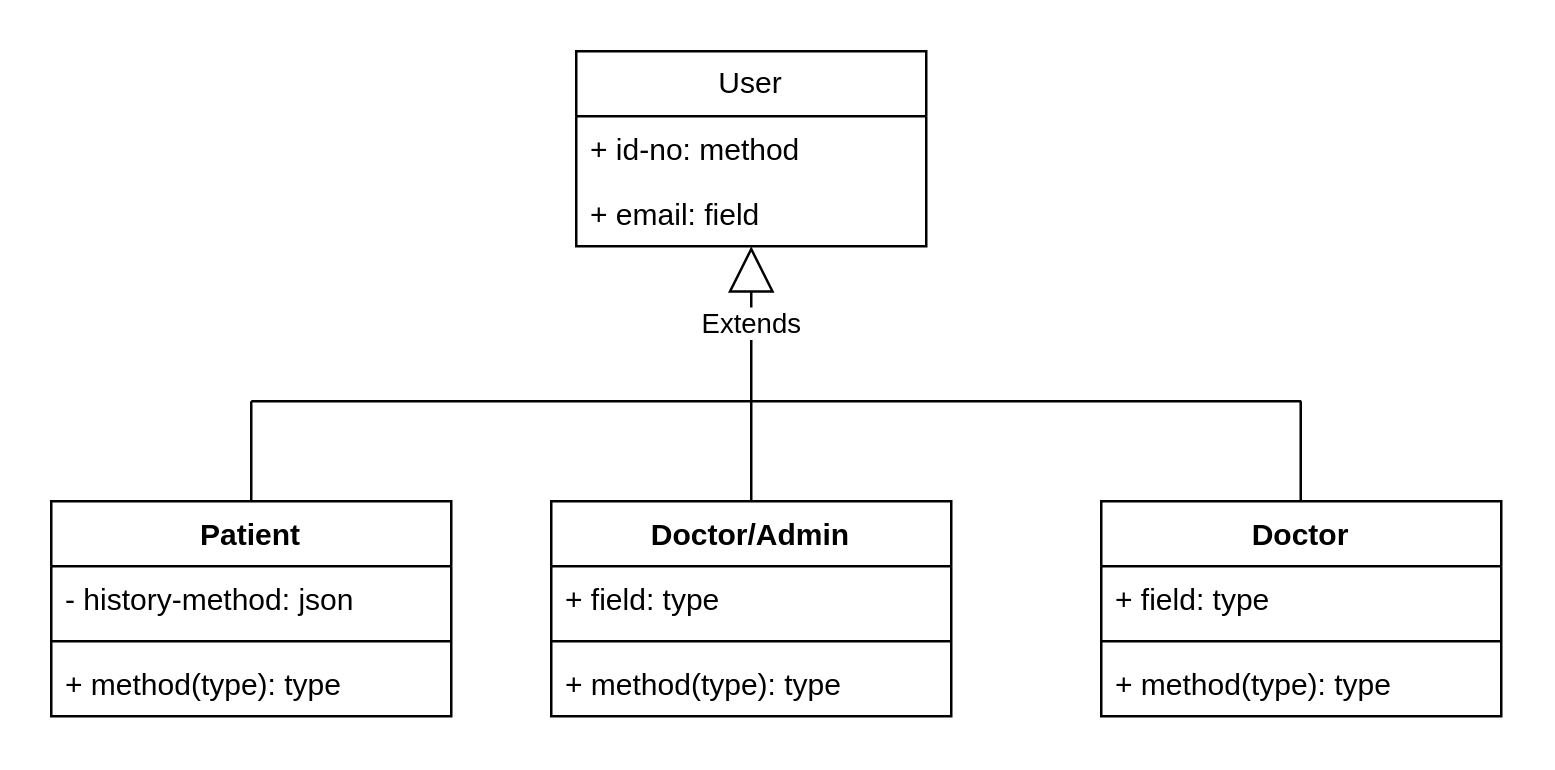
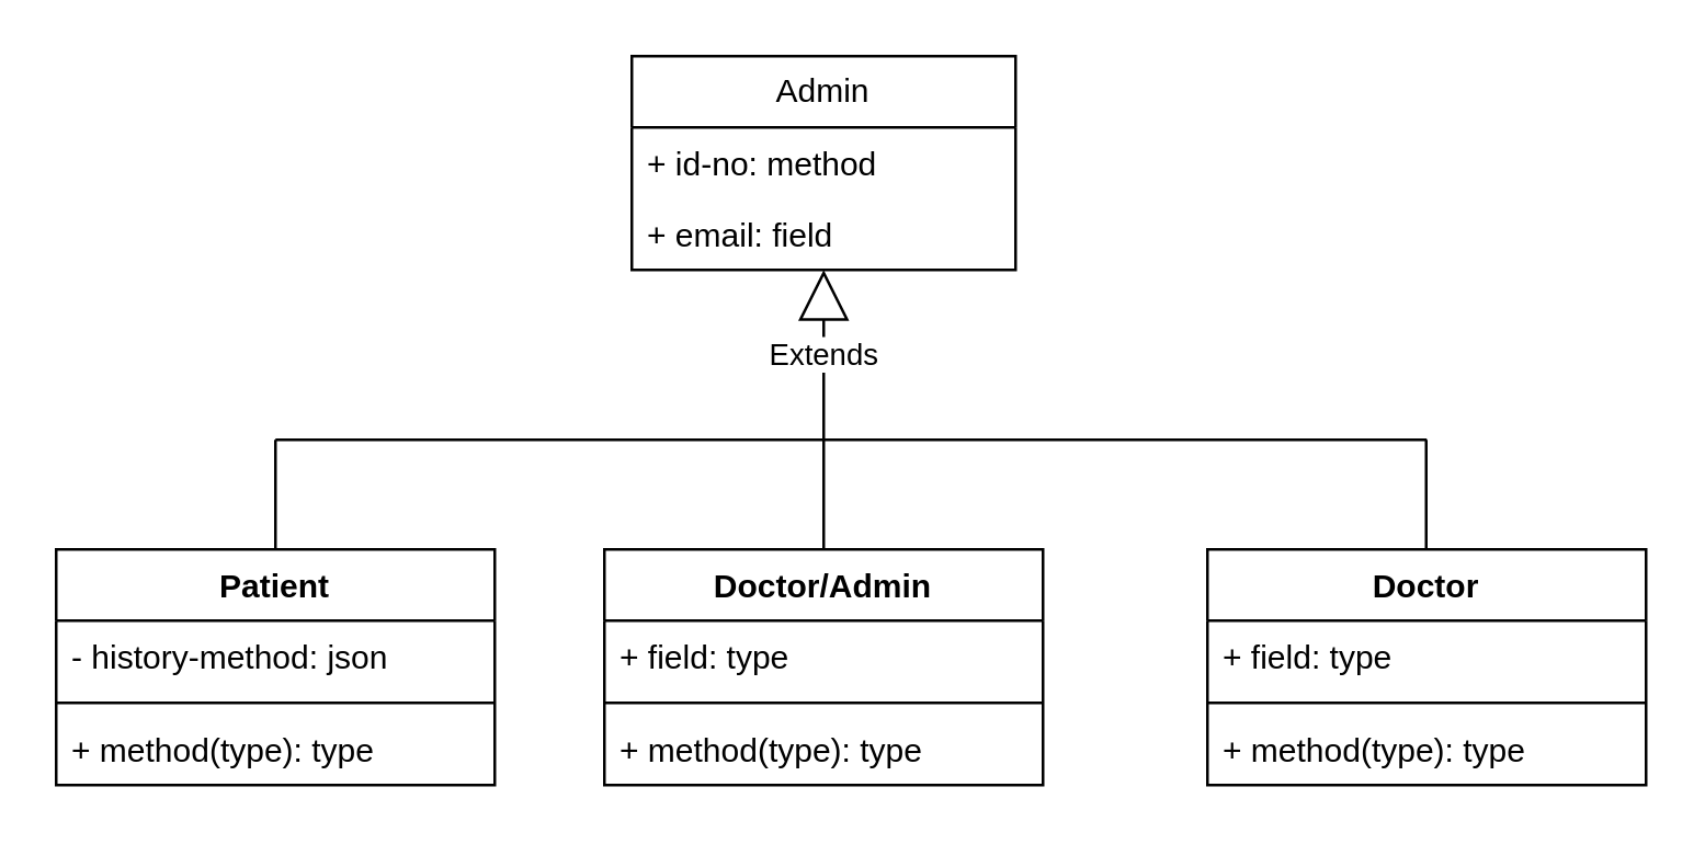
  <mxCell id="0" />
  <mxCell id="1" parent="0" />
  <mxCell id="2" value="" style="endArrow=none;html=1;rounded=0;edgeStyle=orthogonalEdgeStyle;elbow=vertical;" edge="1" parent="1"><mxGeometry relative="1" as="geometry"><mxPoint x="100" y="160" as="sourcePoint" /><mxPoint x="520" y="160" as="targetPoint" /></mxGeometry></mxCell>
  <mxCell id="3" value="" style="endArrow=none;html=1;rounded=0;" edge="1" parent="1"><mxGeometry relative="1" as="geometry"><mxPoint x="100" y="160" as="sourcePoint" /><mxPoint x="100" y="200" as="targetPoint" /></mxGeometry></mxCell>
  <mxCell id="4" value="" style="endArrow=none;html=1;rounded=0;" edge="1" parent="1"><mxGeometry relative="1" as="geometry"><mxPoint x="519.79" y="160" as="sourcePoint" /><mxPoint x="519.79" y="200" as="targetPoint" /></mxGeometry></mxCell>
  <mxCell id="5" value="" style="endArrow=none;html=1;rounded=0;" edge="1" parent="1"><mxGeometry relative="1" as="geometry"><mxPoint x="300" y="160" as="sourcePoint" /><mxPoint x="300" y="200" as="targetPoint" /></mxGeometry></mxCell>
  <mxCell id="6" value="Patient" style="swimlane;fontStyle=1;align=center;verticalAlign=top;childLayout=stackLayout;horizontal=1;startSize=26;horizontalStack=0;resizeParent=1;resizeParentMax=0;resizeLast=0;collapsible=1;marginBottom=0;whiteSpace=wrap;html=1;" vertex="1" parent="1"><mxGeometry x="20" y="200" width="160" height="86" as="geometry" /></mxCell>
  <mxCell id="7" value="- history-method: json" style="text;strokeColor=none;fillColor=none;align=left;verticalAlign=top;spacingLeft=4;spacingRight=4;overflow=hidden;rotatable=0;points=[[0,0.5],[1,0.5]];portConstraint=eastwest;whiteSpace=wrap;html=1;" vertex="1" parent="6"><mxGeometry y="26" width="160" height="26" as="geometry" /></mxCell>
  <mxCell id="8" value="" style="line;strokeWidth=1;fillColor=none;align=left;verticalAlign=middle;spacingTop=-1;spacingLeft=3;spacingRight=3;rotatable=0;labelPosition=right;points=[];portConstraint=eastwest;strokeColor=inherit;" vertex="1" parent="6"><mxGeometry y="52" width="160" height="8" as="geometry" /></mxCell>
  <mxCell id="9" value="+ method(type): type" style="text;strokeColor=none;fillColor=none;align=left;verticalAlign=top;spacingLeft=4;spacingRight=4;overflow=hidden;rotatable=0;points=[[0,0.5],[1,0.5]];portConstraint=eastwest;whiteSpace=wrap;html=1;" vertex="1" parent="6"><mxGeometry y="60" width="160" height="26" as="geometry" /></mxCell>
  <mxCell id="10" value="Doctor/Admin" style="swimlane;fontStyle=1;align=center;verticalAlign=top;childLayout=stackLayout;horizontal=1;startSize=26;horizontalStack=0;resizeParent=1;resizeParentMax=0;resizeLast=0;collapsible=1;marginBottom=0;whiteSpace=wrap;html=1;" vertex="1" parent="1"><mxGeometry x="220" y="200" width="160" height="86" as="geometry" /></mxCell>
  <mxCell id="11" value="+ field: type" style="text;strokeColor=none;fillColor=none;align=left;verticalAlign=top;spacingLeft=4;spacingRight=4;overflow=hidden;rotatable=0;points=[[0,0.5],[1,0.5]];portConstraint=eastwest;whiteSpace=wrap;html=1;" vertex="1" parent="10"><mxGeometry y="26" width="160" height="26" as="geometry" /></mxCell>
  <mxCell id="12" value="" style="line;strokeWidth=1;fillColor=none;align=left;verticalAlign=middle;spacingTop=-1;spacingLeft=3;spacingRight=3;rotatable=0;labelPosition=right;points=[];portConstraint=eastwest;strokeColor=inherit;" vertex="1" parent="10"><mxGeometry y="52" width="160" height="8" as="geometry" /></mxCell>
  <mxCell id="13" value="+ method(type): type" style="text;strokeColor=none;fillColor=none;align=left;verticalAlign=top;spacingLeft=4;spacingRight=4;overflow=hidden;rotatable=0;points=[[0,0.5],[1,0.5]];portConstraint=eastwest;whiteSpace=wrap;html=1;" vertex="1" parent="10"><mxGeometry y="60" width="160" height="26" as="geometry" /></mxCell>
  <mxCell id="14" value="Doctor" style="swimlane;fontStyle=1;align=center;verticalAlign=top;childLayout=stackLayout;horizontal=1;startSize=26;horizontalStack=0;resizeParent=1;resizeParentMax=0;resizeLast=0;collapsible=1;marginBottom=0;whiteSpace=wrap;html=1;" vertex="1" parent="1"><mxGeometry x="440" y="200" width="160" height="86" as="geometry" /></mxCell>
  <mxCell id="15" value="+ field: type" style="text;strokeColor=none;fillColor=none;align=left;verticalAlign=top;spacingLeft=4;spacingRight=4;overflow=hidden;rotatable=0;points=[[0,0.5],[1,0.5]];portConstraint=eastwest;whiteSpace=wrap;html=1;" vertex="1" parent="14"><mxGeometry y="26" width="160" height="26" as="geometry" /></mxCell>
  <mxCell id="16" value="" style="line;strokeWidth=1;fillColor=none;align=left;verticalAlign=middle;spacingTop=-1;spacingLeft=3;spacingRight=3;rotatable=0;labelPosition=right;points=[];portConstraint=eastwest;strokeColor=inherit;" vertex="1" parent="14"><mxGeometry y="52" width="160" height="8" as="geometry" /></mxCell>
  <mxCell id="17" value="+ method(type): type" style="text;strokeColor=none;fillColor=none;align=left;verticalAlign=top;spacingLeft=4;spacingRight=4;overflow=hidden;rotatable=0;points=[[0,0.5],[1,0.5]];portConstraint=eastwest;whiteSpace=wrap;html=1;" vertex="1" parent="14"><mxGeometry y="60" width="160" height="26" as="geometry" /></mxCell>
  <mxCell id="18" value="" style="group" vertex="1" connectable="0" parent="1"><mxGeometry x="230" y="20" width="140" height="140" as="geometry" /></mxCell>
- <mxCell id="19" value="User" style="swimlane;fontStyle=0;childLayout=stackLayout;horizontal=1;startSize=26;fillColor=none;horizontalStack=0;resizeParent=1;resizeParentMax=0;resizeLast=0;collapsible=1;marginBottom=0;whiteSpace=wrap;html=1;" vertex="1" parent="18"><mxGeometry width="140" height="78" as="geometry" /></mxCell>
+ <mxCell id="19" value="Admin" style="swimlane;fontStyle=0;childLayout=stackLayout;horizontal=1;startSize=26;fillColor=none;horizontalStack=0;resizeParent=1;resizeParentMax=0;resizeLast=0;collapsible=1;marginBottom=0;whiteSpace=wrap;html=1;" vertex="1" parent="18"><mxGeometry width="140" height="78" as="geometry" /></mxCell>
  <mxCell id="20" value="+ id-no: method" style="text;strokeColor=none;fillColor=none;align=left;verticalAlign=top;spacingLeft=4;spacingRight=4;overflow=hidden;rotatable=0;points=[[0,0.5],[1,0.5]];portConstraint=eastwest;whiteSpace=wrap;html=1;" vertex="1" parent="19"><mxGeometry y="26" width="140" height="26" as="geometry" /></mxCell>
  <mxCell id="21" value="+ email: field" style="text;strokeColor=none;fillColor=none;align=left;verticalAlign=top;spacingLeft=4;spacingRight=4;overflow=hidden;rotatable=0;points=[[0,0.5],[1,0.5]];portConstraint=eastwest;whiteSpace=wrap;html=1;" vertex="1" parent="19"><mxGeometry y="52" width="140" height="26" as="geometry" /></mxCell>
  <mxCell id="22" value="Extends" style="endArrow=block;endSize=16;endFill=0;html=1;rounded=0;entryX=0.5;entryY=1;entryDx=0;entryDy=0;" edge="1" parent="18" target="19"><mxGeometry width="160" relative="1" as="geometry"><mxPoint x="70" y="140" as="sourcePoint" /><mxPoint x="170" y="90" as="targetPoint" /></mxGeometry></mxCell>
